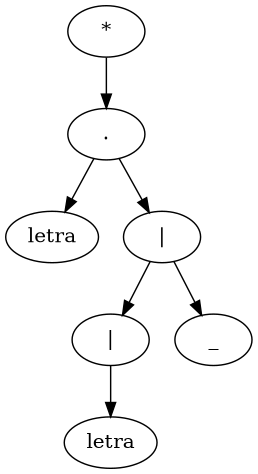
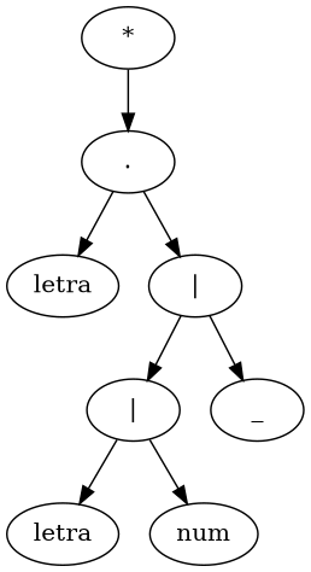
  digraph {
    n1 [label="*"]
    n2 [label="."]
    n3 [label=letra]
    n4 [label="|"]
    n5 [label="|"]
    n6 [label=_]
    n7 [label=letra]
+   n8 [label=num]
    n1 -> n2
    n2 -> n3
    n2 -> n4
    n4 -> n5
    n4 -> n6
    n5 -> n7
+   n5 -> n8
  }
